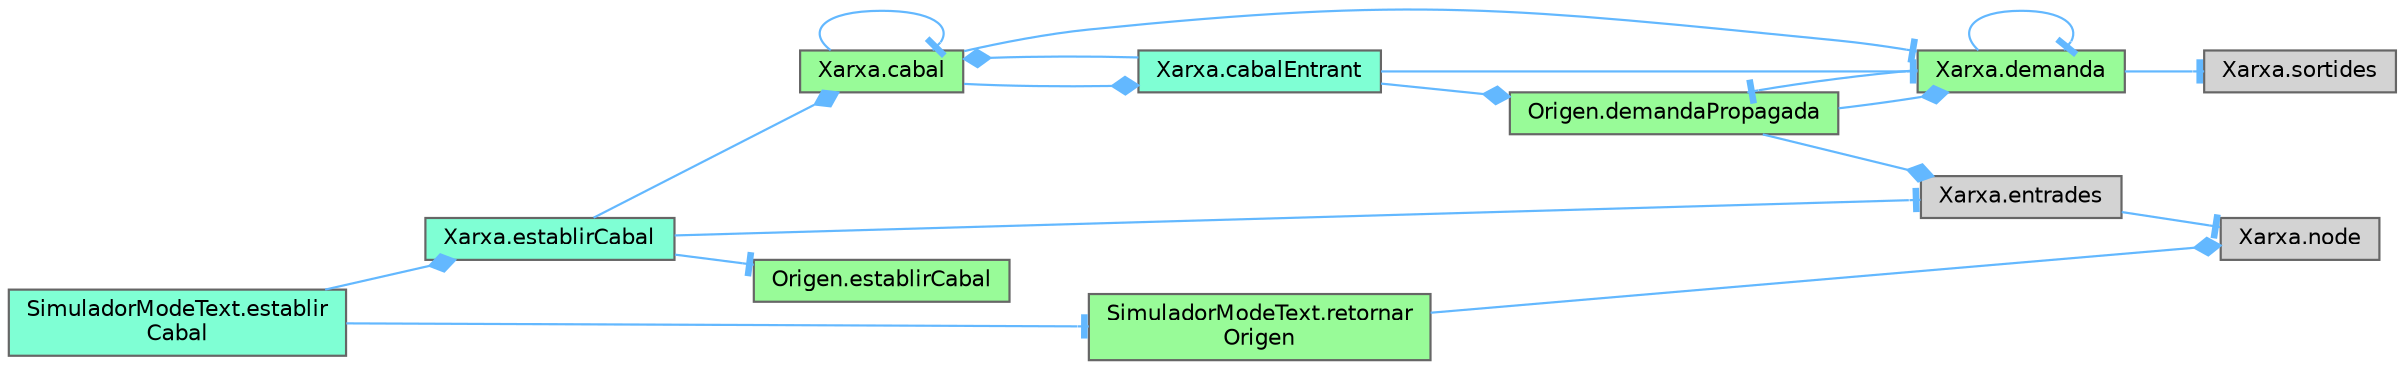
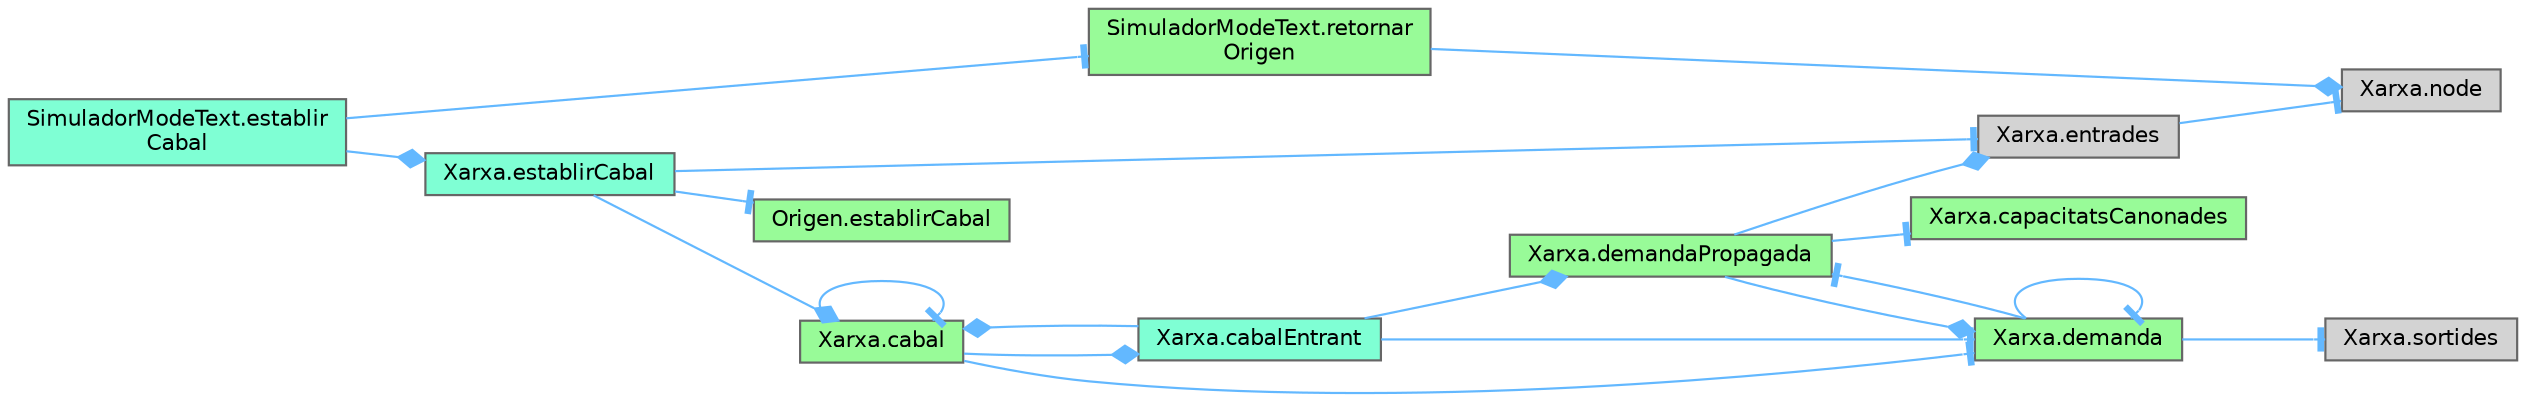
  digraph {
    rankdir=LR
    node [color=grey40 fillcolor=palegreen fontname=Helvetica fontsize=10 shape=box style=filled]
    edge [arrowhead=tee color=steelblue1 fontname=Helvetica fontsize=10 labelfontname=Helvetica labelfontsize=10 style=solid]
    n1 [color=gray40 fillcolor=aquamarine fontcolor=black height=0.2 label="SimuladorModeText.establir\lCabal" width=0.4]
    n2 [fillcolor=aquamarine height=0.2 label="Xarxa.establirCabal" width=0.4]
    n3 [height=0.2 label="SimuladorModeText.retornar\lOrigen" width=0.4]
    n4 [height=0.2 label="Xarxa.cabal" width=0.4]
    n5 [height=0.2 label="Origen.establirCabal" width=0.4]
    n6 [fillcolor=lightgrey height=0.2 label="Xarxa.entrades" width=0.4]
    n7 [fillcolor=lightgrey height=0.2 label="Xarxa.node" width=0.4]
    n8 [fillcolor=aquamarine height=0.2 label="Xarxa.cabalEntrant" width=0.4]
    n9 [height=0.2 label="Xarxa.demanda" width=0.4]
-   n10 [height=0.2 label="Origen.demandaPropagada" width=0.4]
+   n10 [height=0.2 label="Xarxa.demandaPropagada" width=0.4]
    n11 [fillcolor=lightgrey height=0.2 label="Xarxa.sortides" width=0.4]
+   n12 [height=0.2 label="Xarxa.capacitatsCanonades" width=0.4]
    n1 -> n2 [arrowhead=diamond]
    n1 -> n3
    n2 -> n4 [arrowhead=diamond]
    n2 -> n5
    n2 -> n6
    n3 -> n7 [arrowhead=diamond]
    n4 -> n4
    n4 -> n8 [arrowhead=diamond]
    n4 -> n9
    n6 -> n7
    n8 -> n4 [arrowhead=diamond]
    n8 -> n9
    n8 -> n10 [arrowhead=diamond]
    n9 -> n9
    n9 -> n10
    n9 -> n11
    n10 -> n6 [arrowhead=diamond]
    n10 -> n9 [arrowhead=diamond]
+   n10 -> n12
  }
